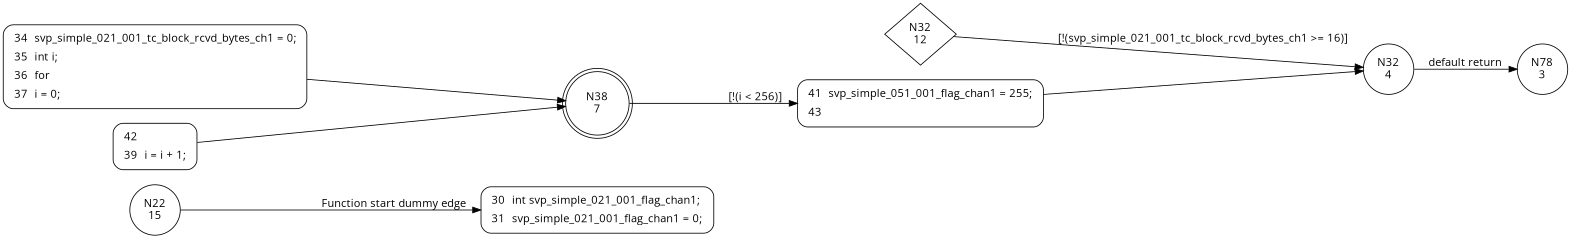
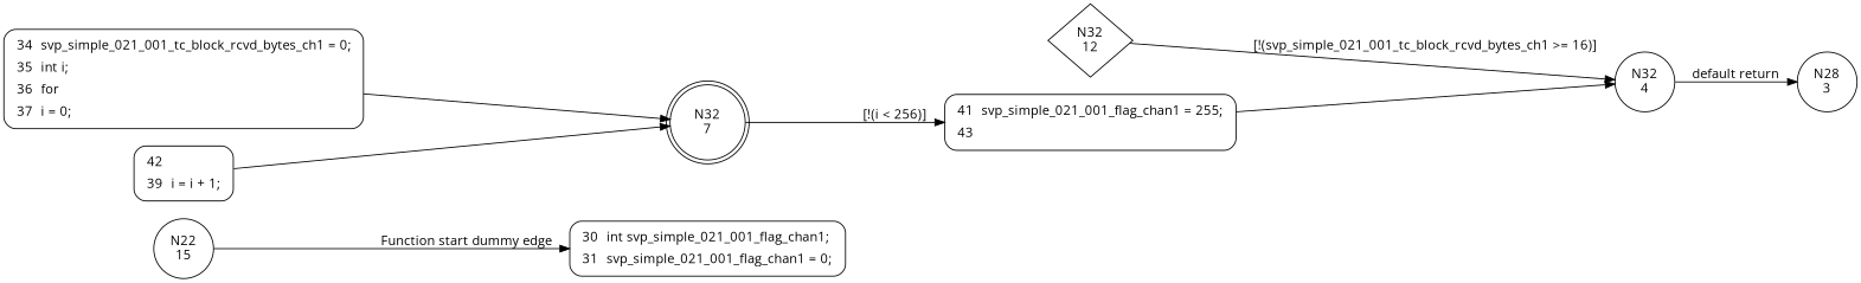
  digraph {
    fontname="Open Sans"
    rankdir=LR
    node [fontname="Open Sans" shape=Mrecord]
    edge [fontname="Open Sans"]
    n1 [label="N22\n15" shape=circle]
    n2 [fillcolor=white label=<<table border="0" cellborder="0" cellpadding="3" bgcolor="white"><tr><td align="right">30</td><td align="left">int svp_simple_021_001_flag_chan1;</td></tr><tr><td align="right">31</td><td align="left">svp_simple_021_001_flag_chan1 = 0;</td></tr></table>> penwidth=1 style="filled,bold"]
    n3 [label="N32\n12" shape=diamond]
    n4 [label="N32\n4" shape=circle]
    n5 [fillcolor=white label=<<table border="0" cellborder="0" cellpadding="3" bgcolor="white"><tr><td align="right">34</td><td align="left">svp_simple_021_001_tc_block_rcvd_bytes_ch1 = 0;</td></tr><tr><td align="right">35</td><td align="left">int i;</td></tr><tr><td align="right">36</td><td align="left">for</td></tr><tr><td align="right">37</td><td align="left">i = 0;</td></tr></table>> penwidth=1 style="filled,bold"]
-   n6 [label="N38\n7" shape=doublecircle]
-   n7 [label="N78\n3" shape=circle]
-   n8 [fillcolor=white label=<<table border="0" cellborder="0" cellpadding="3" bgcolor="white"><tr><td align="right">41</td><td align="left">svp_simple_051_001_flag_chan1 = 255;</td></tr><tr><td align="right">43</td><td align="left"></td></tr></table>> penwidth=1 style="filled,bold"]
+   n6 [label="N32\n7" shape=doublecircle]
+   n7 [label="N28\n3" shape=circle]
+   n8 [fillcolor=white label=<<table border="0" cellborder="0" cellpadding="3" bgcolor="white"><tr><td align="right">41</td><td align="left">svp_simple_021_001_flag_chan1 = 255;</td></tr><tr><td align="right">43</td><td align="left"></td></tr></table>> penwidth=1 style="filled,bold"]
    n9 [fillcolor=white label=<<table border="0" cellborder="0" cellpadding="3" bgcolor="white"><tr><td align="right">42</td><td align="left"></td></tr><tr><td align="right">39</td><td align="left">i = i + 1;</td></tr></table>> penwidth=1 style="filled,bold"]
    n1 -> n2 [label="Function start dummy edge"]
    n3 -> n4 [label="[!(svp_simple_021_001_tc_block_rcvd_bytes_ch1 >= 16)]"]
    n4 -> n7 [label="default return"]
    n5 -> n6
    n6 -> n8 [label="[!(i < 256)]"]
    n8 -> n4
    n9 -> n6
  }
